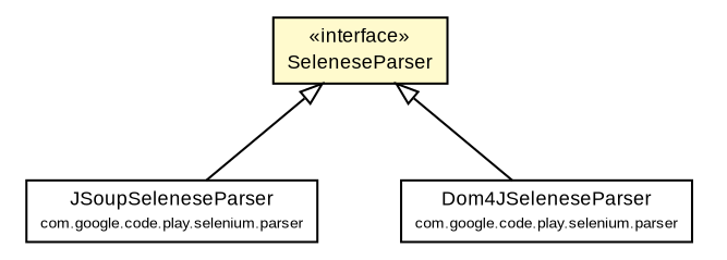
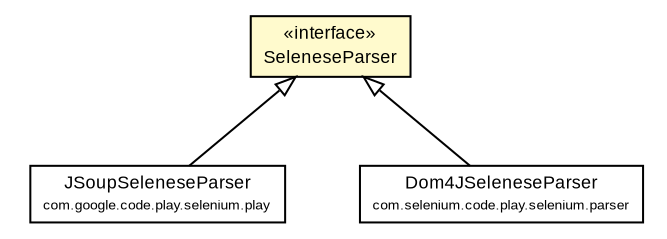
  digraph {
    node [fontcolor=black fontname=arial fontsize=9.0 shape=plaintext]
    edge [arrowtail=empty dir=back fontname=arial fontsize=10 headport=p labelfontname=arial labelfontsize=10 style=solid tailport=p]
-   n1 [label=<<table border="0" cellborder="1" cellspacing="0" cellpadding="2" port="p" href="./parser/JSoupSeleneseParser.html"> 		<tr><td><table border="0" cellspacing="0" cellpadding="1"> 			<tr><td> JSoupSeleneseParser </td></tr> 			<tr><td><font point-size="7.0"> com.google.code.play.selenium.parser </font></td></tr> 		</table></td></tr> 		</table>>]
-   n2 [label=<<table border="0" cellborder="1" cellspacing="0" cellpadding="2" port="p" href="./parser/Dom4JSeleneseParser.html"> 		<tr><td><table border="0" cellspacing="0" cellpadding="1"> 			<tr><td> Dom4JSeleneseParser </td></tr> 			<tr><td><font point-size="7.0"> com.google.code.play.selenium.parser </font></td></tr> 		</table></td></tr> 		</table>>]
+   n1 [label=<<table border="0" cellborder="1" cellspacing="0" cellpadding="2" port="p" href="./parser/JSoupSeleneseParser.html"> 		<tr><td><table border="0" cellspacing="0" cellpadding="1"> 			<tr><td> JSoupSeleneseParser </td></tr> 			<tr><td><font point-size="7.0"> com.google.code.play.selenium.play </font></td></tr> 		</table></td></tr> 		</table>>]
+   n2 [label=<<table border="0" cellborder="1" cellspacing="0" cellpadding="2" port="p" href="./parser/Dom4JSeleneseParser.html"> 		<tr><td><table border="0" cellspacing="0" cellpadding="1"> 			<tr><td> Dom4JSeleneseParser </td></tr> 			<tr><td><font point-size="7.0"> com.selenium.code.play.selenium.parser </font></td></tr> 		</table></td></tr> 		</table>>]
    n3 [label=<<table border="0" cellborder="1" cellspacing="0" cellpadding="2" port="p" bgcolor="lemonChiffon" href="./SeleneseParser.html"> 		<tr><td><table border="0" cellspacing="0" cellpadding="1"> 			<tr><td> &laquo;interface&raquo; </td></tr> 			<tr><td> SeleneseParser </td></tr> 		</table></td></tr> 		</table>>]
    n3 -> n1
    n3 -> n2
  }
